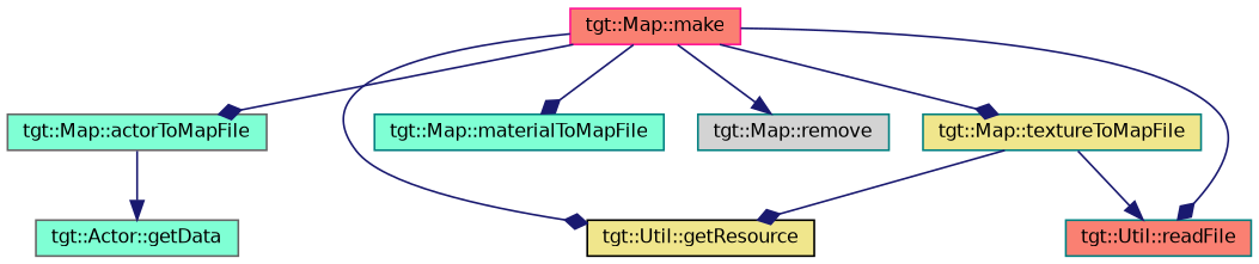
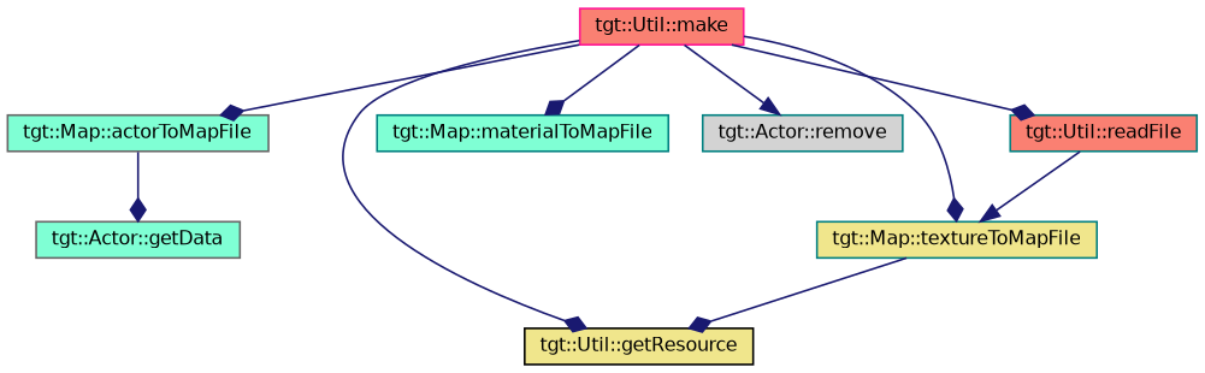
  digraph {
    rankdir=TB
    node [color=teal fillcolor=aquamarine fontname=Helvetica fontsize=10 shape=record style=filled]
    edge [arrowhead=diamond color=midnightblue fontname=Helvetica fontsize=10 labelfontname=Helvetica labelfontsize=10 style=solid]
-   n1 [color=deeppink fillcolor=salmon fontcolor=black height=0.2 label="tgt::Map::make" width=0.4]
+   n1 [color=deeppink fillcolor=salmon fontcolor=black height=0.2 label="tgt::Util::make" width=0.4]
    n2 [color=gray40 height=0.2 label="tgt::Map::actorToMapFile" width=0.4]
    n3 [color=black fillcolor=khaki height=0.2 label="tgt::Util::getResource" width=0.4]
    n4 [height=0.2 label="tgt::Map::materialToMapFile" width=0.4]
-   n5 [fillcolor=lightgrey height=0.2 label="tgt::Map::remove" width=0.4]
+   n5 [fillcolor=lightgrey height=0.2 label="tgt::Actor::remove" width=0.4]
    n6 [fillcolor=khaki height=0.2 label="tgt::Map::textureToMapFile" width=0.4]
    n7 [fillcolor=salmon height=0.2 label="tgt::Util::readFile" width=0.4]
    n8 [color=gray40 height=0.2 label="tgt::Actor::getData" width=0.4]
    n1 -> n2
    n1 -> n3
    n1 -> n4
    n1 -> n5 [arrowhead=normal]
    n1 -> n6
    n1 -> n7
-   n2 -> n8 [arrowhead=normal]
+   n2 -> n8
    n6 -> n3
-   n6 -> n7 [arrowhead=normal]
+   n7 -> n6 [arrowhead=normal]
  }
